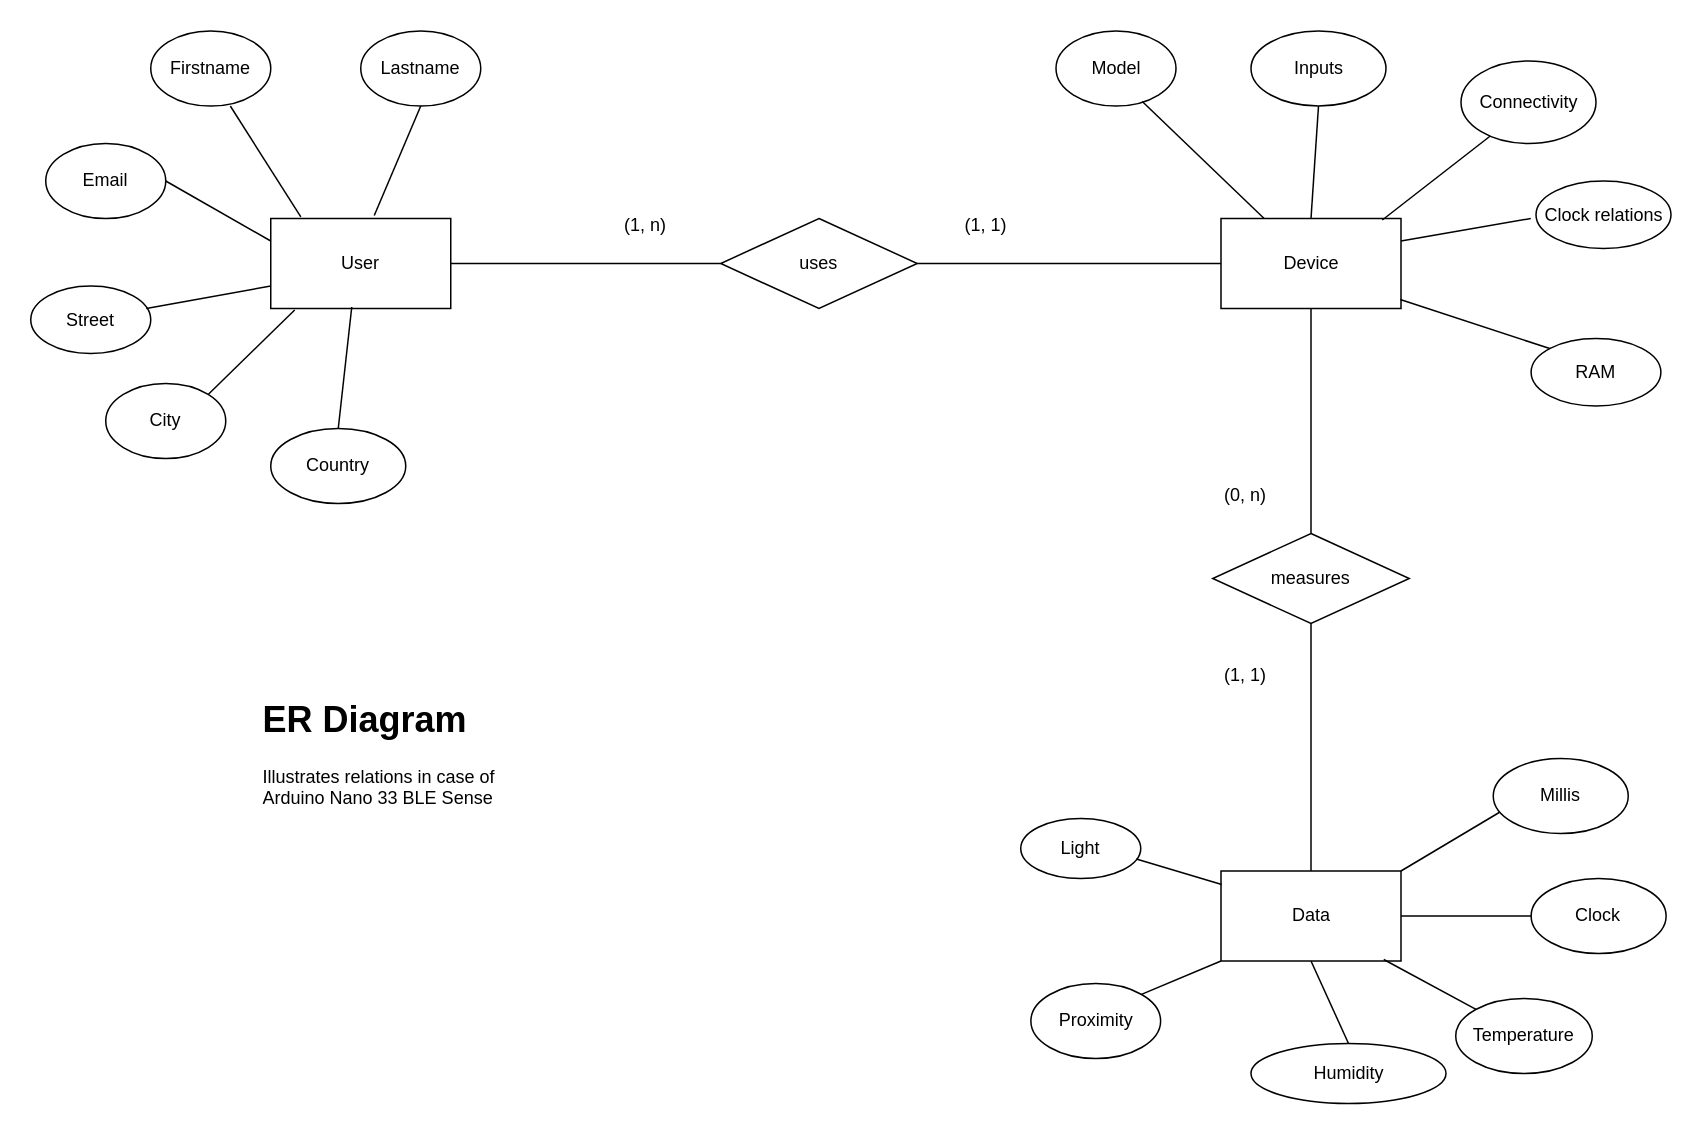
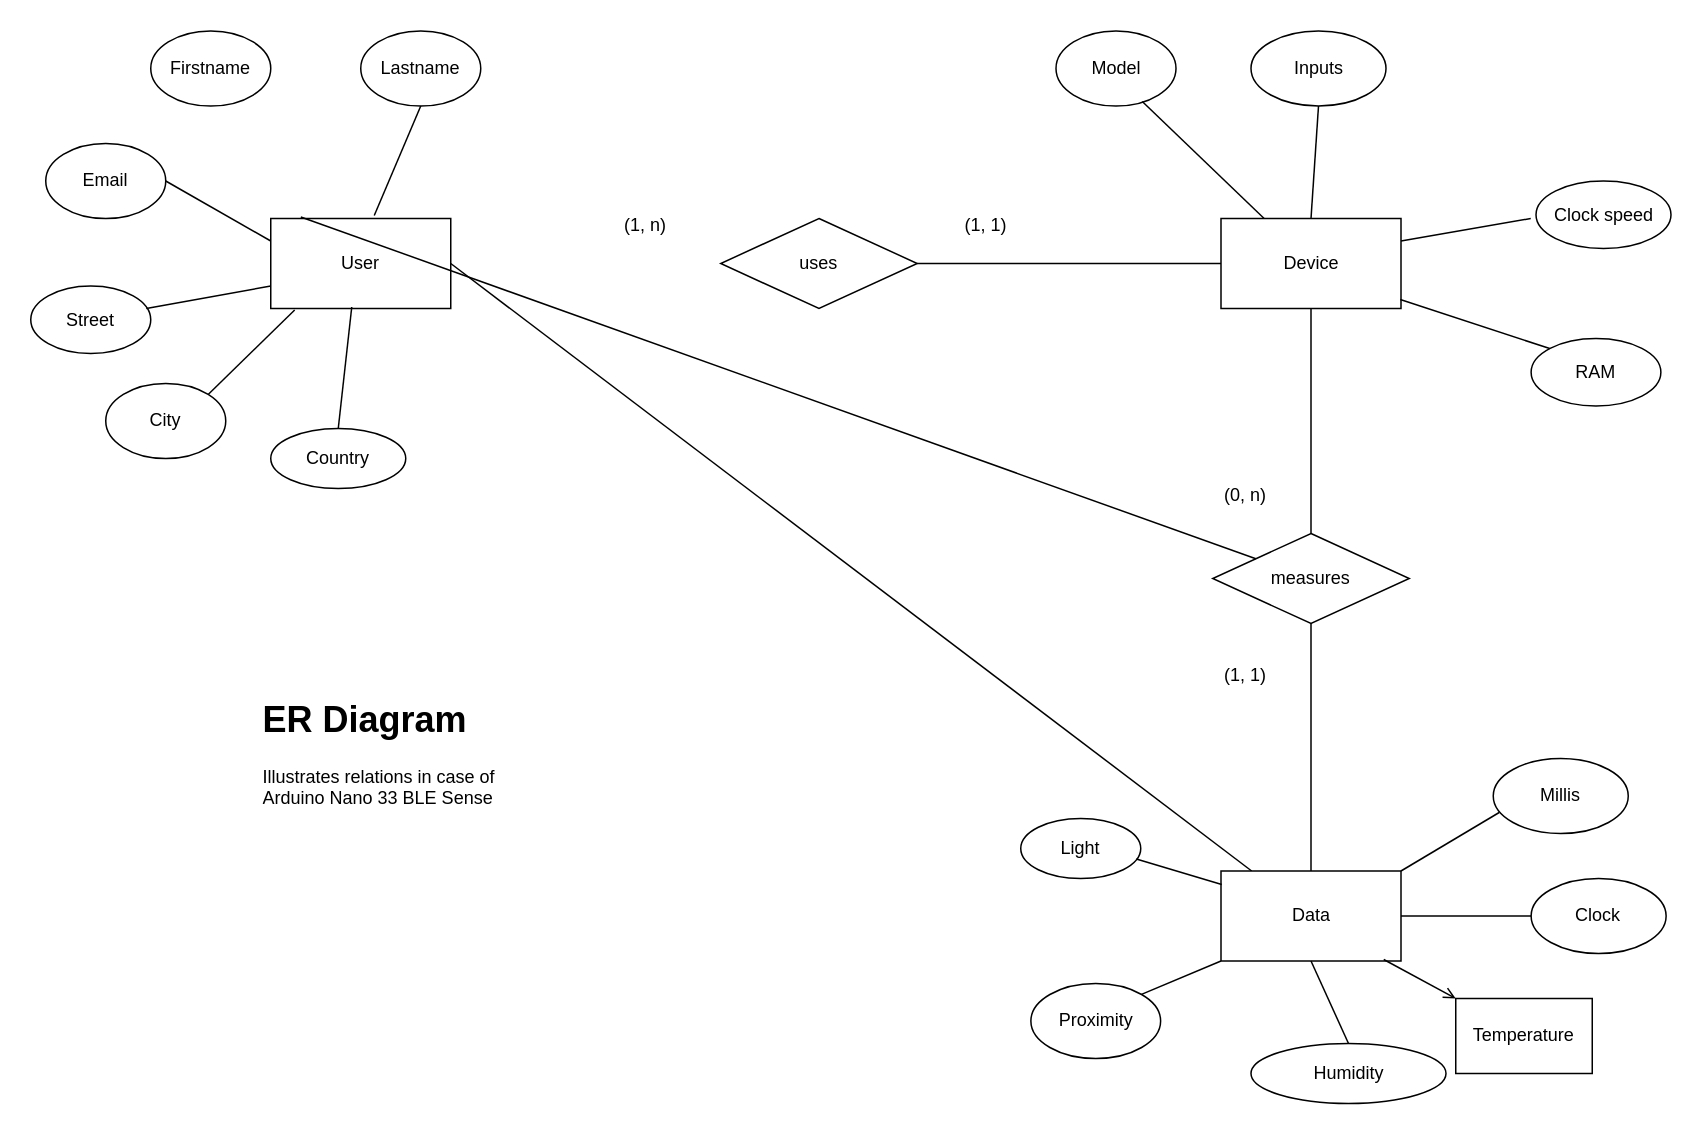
  <mxCell id="0" />
  <mxCell id="1" parent="0" />
  <mxCell id="2" value="User" style="rounded=0;whiteSpace=wrap;html=1;" vertex="1" parent="1"><mxGeometry x="180" y="145" width="120" height="60" as="geometry" /></mxCell>
  <mxCell id="3" value="uses" style="rhombus;whiteSpace=wrap;html=1;" vertex="1" parent="1"><mxGeometry x="480" y="145" width="131" height="60" as="geometry" /></mxCell>
  <mxCell id="4" value="Device" style="rounded=0;whiteSpace=wrap;html=1;" vertex="1" parent="1"><mxGeometry x="813.5" y="145" width="120" height="60" as="geometry" /></mxCell>
- <mxCell id="5" value="" style="endArrow=none;html=1;rounded=0;entryX=0;entryY=0.5;entryDx=0;entryDy=0;exitX=1;exitY=0.5;exitDx=0;exitDy=0;" edge="1" parent="1" source="2" target="3"><mxGeometry width="50" height="50" relative="1" as="geometry"><mxPoint x="590" y="695" as="sourcePoint" /><mxPoint x="640" y="645" as="targetPoint" /></mxGeometry></mxCell>
+ <mxCell id="5" value="" style="endArrow=none;html=1;rounded=0;exitX=1;exitY=0.5;exitDx=0;exitDy=0;" edge="1" parent="1" source="2" target="21"><mxGeometry width="50" height="50" relative="1" as="geometry"><mxPoint x="590" y="695" as="sourcePoint" /><mxPoint x="640" y="645" as="targetPoint" /></mxGeometry></mxCell>
  <mxCell id="6" value="" style="endArrow=none;html=1;rounded=0;entryX=0;entryY=0.5;entryDx=0;entryDy=0;exitX=1;exitY=0.5;exitDx=0;exitDy=0;" edge="1" parent="1" source="3" target="4"><mxGeometry width="50" height="50" relative="1" as="geometry"><mxPoint x="590" y="695" as="sourcePoint" /><mxPoint x="640" y="645" as="targetPoint" /></mxGeometry></mxCell>
  <mxCell id="7" value="(1, n)" style="text;html=1;strokeColor=none;fillColor=none;align=center;verticalAlign=middle;whiteSpace=wrap;rounded=0;" vertex="1" parent="1"><mxGeometry x="400" y="135" width="60" height="30" as="geometry" /></mxCell>
  <mxCell id="8" value="(1, 1)" style="text;html=1;strokeColor=none;fillColor=none;align=center;verticalAlign=middle;whiteSpace=wrap;rounded=0;" vertex="1" parent="1"><mxGeometry x="626.75" y="135" width="60" height="30" as="geometry" /></mxCell>
  <mxCell id="9" value="Firstname" style="ellipse;whiteSpace=wrap;html=1;" vertex="1" parent="1"><mxGeometry x="100" y="20" width="80" height="50" as="geometry" /></mxCell>
  <mxCell id="10" value="Email" style="ellipse;whiteSpace=wrap;html=1;" vertex="1" parent="1"><mxGeometry x="30" y="95" width="80" height="50" as="geometry" /></mxCell>
  <mxCell id="11" value="Street" style="ellipse;whiteSpace=wrap;html=1;" vertex="1" parent="1"><mxGeometry x="20" y="190" width="80" height="45" as="geometry" /></mxCell>
  <mxCell id="12" value="Lastname" style="ellipse;whiteSpace=wrap;html=1;" vertex="1" parent="1"><mxGeometry x="240" y="20" width="80" height="50" as="geometry" /></mxCell>
  <mxCell id="13" value="City" style="ellipse;whiteSpace=wrap;html=1;" vertex="1" parent="1"><mxGeometry x="70" y="255" width="80" height="50" as="geometry" /></mxCell>
- <mxCell id="14" value="Country" style="ellipse;whiteSpace=wrap;html=1;" vertex="1" parent="1"><mxGeometry x="180" y="285" width="90" height="50" as="geometry" /></mxCell>
+ <mxCell id="14" value="Country" style="ellipse;whiteSpace=wrap;html=1;" vertex="1" parent="1"><mxGeometry x="180" y="285" width="90" height="40" as="geometry" /></mxCell>
  <mxCell id="15" value="Model" style="ellipse;whiteSpace=wrap;html=1;" vertex="1" parent="1"><mxGeometry x="703.5" y="20" width="80" height="50" as="geometry" /></mxCell>
  <mxCell id="16" value="Inputs" style="ellipse;whiteSpace=wrap;html=1;" vertex="1" parent="1"><mxGeometry x="833.5" y="20" width="90" height="50" as="geometry" /></mxCell>
- <mxCell id="17" value="Connectivity" style="ellipse;whiteSpace=wrap;html=1;" vertex="1" parent="1"><mxGeometry x="973.5" y="40" width="90" height="55" as="geometry" /></mxCell>
- <mxCell id="18" value="Clock relations" style="ellipse;whiteSpace=wrap;html=1;" vertex="1" parent="1"><mxGeometry x="1023.5" y="120" width="90" height="45" as="geometry" /></mxCell>
+ <mxCell id="18" value="Clock speed" style="ellipse;whiteSpace=wrap;html=1;" vertex="1" parent="1"><mxGeometry x="1023.5" y="120" width="90" height="45" as="geometry" /></mxCell>
  <mxCell id="19" value="RAM" style="ellipse;whiteSpace=wrap;html=1;" vertex="1" parent="1"><mxGeometry x="1020.25" y="225" width="86.5" height="45" as="geometry" /></mxCell>
  <mxCell id="20" value="measures" style="rhombus;whiteSpace=wrap;html=1;" vertex="1" parent="1"><mxGeometry x="808" y="355" width="131" height="60" as="geometry" /></mxCell>
  <mxCell id="21" value="Data" style="rounded=0;whiteSpace=wrap;html=1;" vertex="1" parent="1"><mxGeometry x="813.5" y="580" width="120" height="60" as="geometry" /></mxCell>
  <mxCell id="22" value="" style="endArrow=none;html=1;rounded=0;entryX=0.5;entryY=0;entryDx=0;entryDy=0;exitX=0.5;exitY=1;exitDx=0;exitDy=0;" edge="1" parent="1" source="4" target="20"><mxGeometry width="50" height="50" relative="1" as="geometry"><mxPoint x="593.5" y="1115" as="sourcePoint" /><mxPoint x="643.5" y="1065" as="targetPoint" /></mxGeometry></mxCell>
  <mxCell id="23" value="" style="endArrow=none;html=1;rounded=0;entryX=0.5;entryY=0;entryDx=0;entryDy=0;exitX=0.5;exitY=1;exitDx=0;exitDy=0;" edge="1" parent="1" source="20" target="21"><mxGeometry width="50" height="50" relative="1" as="geometry"><mxPoint x="593.5" y="1115" as="sourcePoint" /><mxPoint x="643.5" y="1065" as="targetPoint" /></mxGeometry></mxCell>
  <mxCell id="24" value="(1, 1)" style="text;html=1;strokeColor=none;fillColor=none;align=center;verticalAlign=middle;whiteSpace=wrap;rounded=0;" vertex="1" parent="1"><mxGeometry x="800" y="435" width="60" height="30" as="geometry" /></mxCell>
- <mxCell id="25" value="Temperature" style="ellipse;whiteSpace=wrap;html=1;" vertex="1" parent="1"><mxGeometry x="970" y="665" width="91" height="50" as="geometry" /></mxCell>
+ <mxCell id="25" value="Temperature" style="whiteSpace=wrap;html=1;rounded=0;" vertex="1" parent="1"><mxGeometry x="970" y="665" width="91" height="50" as="geometry" /></mxCell>
  <mxCell id="26" value="Humidity" style="ellipse;whiteSpace=wrap;html=1;" vertex="1" parent="1"><mxGeometry x="833.5" y="695" width="130" height="40" as="geometry" /></mxCell>
  <mxCell id="27" value="Light" style="ellipse;whiteSpace=wrap;html=1;" vertex="1" parent="1"><mxGeometry x="680" y="545" width="80" height="40" as="geometry" /></mxCell>
  <mxCell id="28" value="Proximity" style="ellipse;whiteSpace=wrap;html=1;" vertex="1" parent="1"><mxGeometry x="686.75" y="655" width="86.5" height="50" as="geometry" /></mxCell>
  <mxCell id="29" value="Clock" style="ellipse;whiteSpace=wrap;html=1;" vertex="1" parent="1"><mxGeometry x="1020.25" y="585" width="90" height="50" as="geometry" /></mxCell>
  <mxCell id="30" value="Millis" style="ellipse;whiteSpace=wrap;html=1;" vertex="1" parent="1"><mxGeometry x="995" y="505" width="90" height="50" as="geometry" /></mxCell>
  <mxCell id="31" value="(0, n)" style="text;html=1;strokeColor=none;fillColor=none;align=center;verticalAlign=middle;whiteSpace=wrap;rounded=0;" vertex="1" parent="1"><mxGeometry x="800" y="315" width="60" height="30" as="geometry" /></mxCell>
  <mxCell id="32" value="" style="endArrow=none;html=1;rounded=0;entryX=0.5;entryY=1;entryDx=0;entryDy=0;exitX=0.575;exitY=-0.033;exitDx=0;exitDy=0;exitPerimeter=0;" edge="1" parent="1" source="2" target="12"><mxGeometry width="50" height="50" relative="1" as="geometry"><mxPoint x="630" y="465" as="sourcePoint" /><mxPoint x="680" y="415" as="targetPoint" /></mxGeometry></mxCell>
- <mxCell id="33" value="" style="endArrow=none;html=1;rounded=0;entryX=0.663;entryY=1;entryDx=0;entryDy=0;exitX=0.167;exitY=-0.017;exitDx=0;exitDy=0;exitPerimeter=0;entryPerimeter=0;" edge="1" parent="1" source="2" target="9"><mxGeometry width="50" height="50" relative="1" as="geometry"><mxPoint x="259" y="153.02" as="sourcePoint" /><mxPoint x="290" y="80" as="targetPoint" /></mxGeometry></mxCell>
+ <mxCell id="33" value="" style="endArrow=none;html=1;rounded=0;exitX=0.167;exitY=-0.017;exitDx=0;exitDy=0;exitPerimeter=0;" edge="1" parent="1" source="2" target="20"><mxGeometry width="50" height="50" relative="1" as="geometry"><mxPoint x="259" y="153.02" as="sourcePoint" /><mxPoint x="290" y="80" as="targetPoint" /></mxGeometry></mxCell>
  <mxCell id="34" value="" style="endArrow=none;html=1;rounded=0;entryX=1;entryY=0.5;entryDx=0;entryDy=0;exitX=0;exitY=0.25;exitDx=0;exitDy=0;" edge="1" parent="1" source="2" target="10"><mxGeometry width="50" height="50" relative="1" as="geometry"><mxPoint x="210.04" y="153.98" as="sourcePoint" /><mxPoint x="163.04" y="80" as="targetPoint" /></mxGeometry></mxCell>
  <mxCell id="35" value="" style="endArrow=none;html=1;rounded=0;entryX=0.963;entryY=0.333;entryDx=0;entryDy=0;exitX=0;exitY=0.75;exitDx=0;exitDy=0;entryPerimeter=0;" edge="1" parent="1" source="2" target="11"><mxGeometry width="50" height="50" relative="1" as="geometry"><mxPoint x="190" y="170" as="sourcePoint" /><mxPoint x="120" y="130" as="targetPoint" /></mxGeometry></mxCell>
  <mxCell id="36" value="" style="endArrow=none;html=1;rounded=0;entryX=1;entryY=0;entryDx=0;entryDy=0;exitX=0.133;exitY=1.017;exitDx=0;exitDy=0;exitPerimeter=0;" edge="1" parent="1" source="2" target="13"><mxGeometry width="50" height="50" relative="1" as="geometry"><mxPoint x="190" y="200" as="sourcePoint" /><mxPoint x="107.04" y="214.985" as="targetPoint" /></mxGeometry></mxCell>
  <mxCell id="37" value="" style="endArrow=none;html=1;rounded=0;entryX=0.5;entryY=0;entryDx=0;entryDy=0;exitX=0.45;exitY=0.983;exitDx=0;exitDy=0;exitPerimeter=0;" edge="1" parent="1" source="2" target="14"><mxGeometry width="50" height="50" relative="1" as="geometry"><mxPoint x="205.96" y="216.02" as="sourcePoint" /><mxPoint x="148.284" y="272.322" as="targetPoint" /></mxGeometry></mxCell>
  <mxCell id="38" value="" style="endArrow=none;html=1;rounded=0;entryX=0.719;entryY=0.94;entryDx=0;entryDy=0;entryPerimeter=0;" edge="1" parent="1" source="4" target="15"><mxGeometry width="50" height="50" relative="1" as="geometry"><mxPoint x="259" y="153.02" as="sourcePoint" /><mxPoint x="290" y="80" as="targetPoint" /></mxGeometry></mxCell>
  <mxCell id="39" value="" style="endArrow=none;html=1;rounded=0;entryX=0.5;entryY=1;entryDx=0;entryDy=0;exitX=0.5;exitY=0;exitDx=0;exitDy=0;" edge="1" parent="1" source="4" target="16"><mxGeometry width="50" height="50" relative="1" as="geometry"><mxPoint x="852.256" y="155" as="sourcePoint" /><mxPoint x="771.02" y="77" as="targetPoint" /></mxGeometry></mxCell>
- <mxCell id="40" value="" style="endArrow=none;html=1;rounded=0;entryX=0.217;entryY=0.909;entryDx=0;entryDy=0;exitX=0.896;exitY=0.017;exitDx=0;exitDy=0;entryPerimeter=0;exitPerimeter=0;" edge="1" parent="1" source="4" target="17"><mxGeometry width="50" height="50" relative="1" as="geometry"><mxPoint x="883.5" y="155" as="sourcePoint" /><mxPoint x="888.5" y="80" as="targetPoint" /></mxGeometry></mxCell>
  <mxCell id="41" value="" style="endArrow=none;html=1;rounded=0;exitX=1;exitY=0.25;exitDx=0;exitDy=0;" edge="1" parent="1" source="4"><mxGeometry width="50" height="50" relative="1" as="geometry"><mxPoint x="936.06" y="156.02" as="sourcePoint" /><mxPoint x="1020" y="145" as="targetPoint" /></mxGeometry></mxCell>
  <mxCell id="42" value="" style="endArrow=none;html=1;rounded=0;entryX=0;entryY=0;entryDx=0;entryDy=0;exitX=0.996;exitY=0.9;exitDx=0;exitDy=0;exitPerimeter=0;" edge="1" parent="1" source="4" target="19"><mxGeometry width="50" height="50" relative="1" as="geometry"><mxPoint x="930" y="185" as="sourcePoint" /><mxPoint x="1030" y="155" as="targetPoint" /></mxGeometry></mxCell>
  <mxCell id="43" value="" style="endArrow=none;html=1;rounded=0;entryX=0.963;entryY=0.675;entryDx=0;entryDy=0;entryPerimeter=0;exitX=0.004;exitY=0.15;exitDx=0;exitDy=0;exitPerimeter=0;" edge="1" parent="1" source="21" target="27"><mxGeometry width="50" height="50" relative="1" as="geometry"><mxPoint x="810" y="605" as="sourcePoint" /><mxPoint x="680" y="415" as="targetPoint" /></mxGeometry></mxCell>
  <mxCell id="44" value="" style="endArrow=none;html=1;rounded=0;entryX=1;entryY=0;entryDx=0;entryDy=0;exitX=0;exitY=1;exitDx=0;exitDy=0;" edge="1" parent="1" source="21" target="28"><mxGeometry width="50" height="50" relative="1" as="geometry"><mxPoint x="820" y="605" as="sourcePoint" /><mxPoint x="767.04" y="582" as="targetPoint" /></mxGeometry></mxCell>
  <mxCell id="45" value="" style="endArrow=none;html=1;rounded=0;entryX=0.5;entryY=0;entryDx=0;entryDy=0;exitX=0.5;exitY=1;exitDx=0;exitDy=0;" edge="1" parent="1" source="21" target="26"><mxGeometry width="50" height="50" relative="1" as="geometry"><mxPoint x="823.5" y="645" as="sourcePoint" /><mxPoint x="770.494" y="672.271" as="targetPoint" /></mxGeometry></mxCell>
- <mxCell id="46" value="" style="endArrow=none;html=1;rounded=0;entryX=0;entryY=0;entryDx=0;entryDy=0;exitX=0.904;exitY=0.983;exitDx=0;exitDy=0;exitPerimeter=0;" edge="1" parent="1" source="21" target="25"><mxGeometry width="50" height="50" relative="1" as="geometry"><mxPoint x="877.02" y="643.98" as="sourcePoint" /><mxPoint x="886.75" y="705" as="targetPoint" /></mxGeometry></mxCell>
+ <mxCell id="46" value="" style="endArrow=open;html=1;rounded=0;entryX=0;entryY=0;entryDx=0;entryDy=0;exitX=0.904;exitY=0.983;exitDx=0;exitDy=0;exitPerimeter=0;" edge="1" parent="1" source="21" target="25"><mxGeometry width="50" height="50" relative="1" as="geometry"><mxPoint x="877.02" y="643.98" as="sourcePoint" /><mxPoint x="886.75" y="705" as="targetPoint" /></mxGeometry></mxCell>
  <mxCell id="47" value="" style="endArrow=none;html=1;rounded=0;entryX=0;entryY=0.5;entryDx=0;entryDy=0;exitX=1;exitY=0.5;exitDx=0;exitDy=0;" edge="1" parent="1" source="21" target="29"><mxGeometry width="50" height="50" relative="1" as="geometry"><mxPoint x="931.98" y="643.98" as="sourcePoint" /><mxPoint x="993.505" y="682.225" as="targetPoint" /></mxGeometry></mxCell>
  <mxCell id="48" value="" style="endArrow=none;html=1;rounded=0;entryX=0.044;entryY=0.72;entryDx=0;entryDy=0;exitX=1;exitY=0;exitDx=0;exitDy=0;entryPerimeter=0;" edge="1" parent="1" source="21" target="30"><mxGeometry width="50" height="50" relative="1" as="geometry"><mxPoint x="943.5" y="615" as="sourcePoint" /><mxPoint x="1030.25" y="620" as="targetPoint" /></mxGeometry></mxCell>
  <mxCell id="49" value="&lt;h1&gt;ER Diagram&lt;/h1&gt;&lt;p&gt;Illustrates relations in case of Arduino Nano 33 BLE Sense&lt;/p&gt;" style="text;html=1;strokeColor=none;fillColor=none;spacing=5;spacingTop=-20;whiteSpace=wrap;overflow=hidden;rounded=0;" vertex="1" parent="1"><mxGeometry x="170" y="460" width="190" height="120" as="geometry" /></mxCell>
